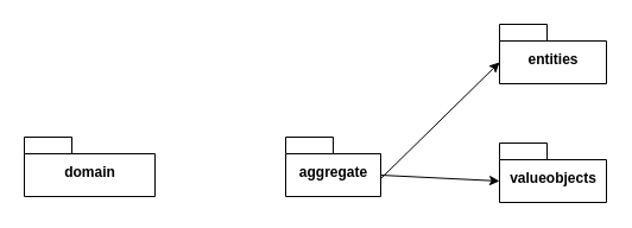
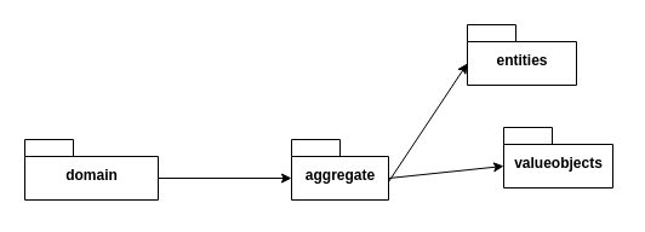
  <mxCell id="0" />
  <mxCell id="1" parent="0" />
  <mxCell id="2" value="domain" style="shape=folder;fontStyle=1;spacingTop=10;tabWidth=40;tabHeight=14;tabPosition=left;html=1;" vertex="1" parent="1"><mxGeometry x="20" y="115" width="110" height="50" as="geometry" /></mxCell>
  <mxCell id="3" value="aggregate&lt;br&gt;" style="shape=folder;fontStyle=1;spacingTop=10;tabWidth=40;tabHeight=14;tabPosition=left;html=1;" vertex="1" parent="1"><mxGeometry x="240" y="115" width="80" height="50" as="geometry" /></mxCell>
- <mxCell id="5" value="entities&lt;br&gt;" style="shape=folder;fontStyle=1;spacingTop=10;tabWidth=40;tabHeight=14;tabPosition=left;html=1;" vertex="1" parent="1"><mxGeometry x="420" y="20" width="90" height="50" as="geometry" /></mxCell>
+ <mxCell id="4" value="" style="endArrow=classic;html=1;entryX=0;entryY=0;entryDx=0;entryDy=32;entryPerimeter=0;exitX=0;exitY=0;exitDx=110;exitDy=32;exitPerimeter=0;" edge="1" parent="1" source="2" target="3"><mxGeometry width="50" height="50" relative="1" as="geometry"><mxPoint x="150" y="170" as="sourcePoint" /><mxPoint x="250" y="70" as="targetPoint" /></mxGeometry></mxCell>
+ <mxCell id="5" value="entities&lt;br&gt;" style="shape=folder;fontStyle=1;spacingTop=10;tabWidth=40;tabHeight=14;tabPosition=left;html=1;" vertex="1" parent="1"><mxGeometry x="385" y="20" width="90" height="50" as="geometry" /></mxCell>
  <mxCell id="6" value="" style="endArrow=classic;html=1;entryX=0;entryY=0;entryDx=0;entryDy=32;entryPerimeter=0;" edge="1" parent="1" target="5"><mxGeometry width="50" height="50" relative="1" as="geometry"><mxPoint x="320" y="150" as="sourcePoint" /><mxPoint x="400" y="150" as="targetPoint" /></mxGeometry></mxCell>
- <mxCell id="7" value="valueobjects" style="shape=folder;fontStyle=1;spacingTop=10;tabWidth=40;tabHeight=14;tabPosition=left;html=1;" vertex="1" parent="1"><mxGeometry x="420" y="120" width="90" height="50" as="geometry" /></mxCell>
+ <mxCell id="7" value="valueobjects" style="shape=folder;fontStyle=1;spacingTop=10;tabWidth=40;tabHeight=14;tabPosition=left;html=1;" vertex="1" parent="1"><mxGeometry x="415" y="105" width="90" height="50" as="geometry" /></mxCell>
  <mxCell id="8" value="" style="endArrow=classic;html=1;entryX=0;entryY=0;entryDx=0;entryDy=32;entryPerimeter=0;" edge="1" parent="1" target="7"><mxGeometry width="50" height="50" relative="1" as="geometry"><mxPoint x="320" y="147" as="sourcePoint" /><mxPoint x="124" y="270" as="targetPoint" /></mxGeometry></mxCell>
